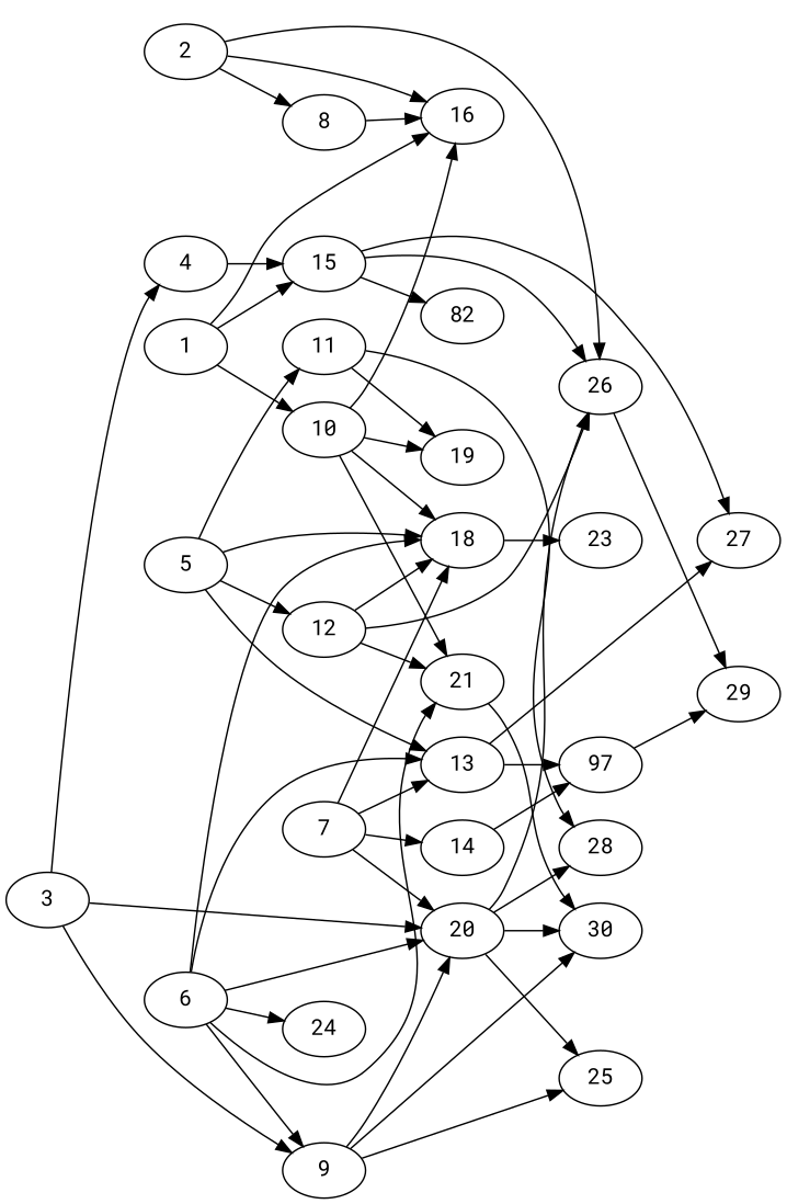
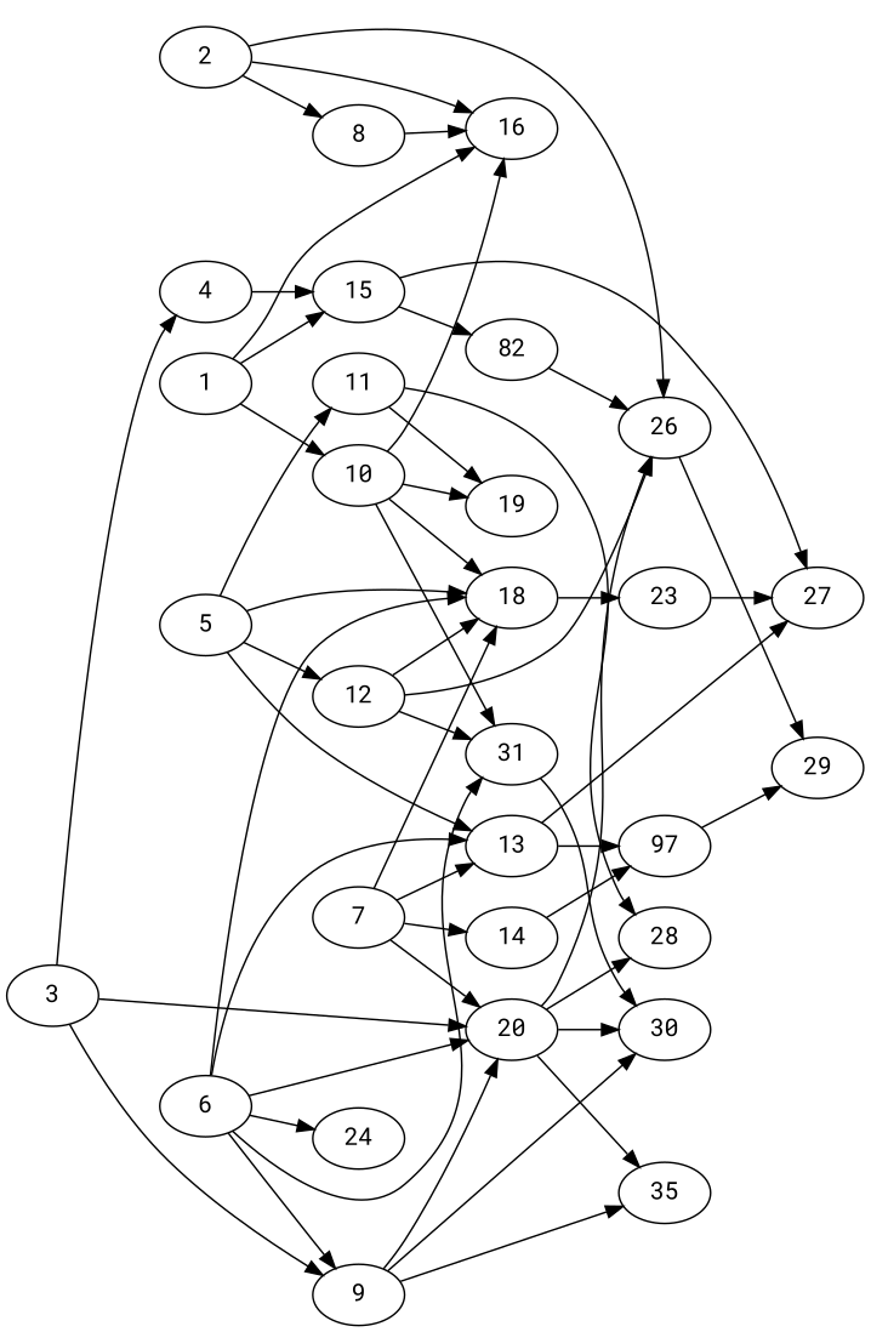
  digraph {
    fontname="Roboto Mono"
    rankdir=LR
    node [alpha=0.11 fontname="Roboto Mono"]
    edge [fontname="Roboto Mono"]
    1 [alpha=0.17]
    10 [alpha=0.18]
    15
    16 [alpha=0.08]
    18 [alpha=0.10]
-   21
+   21 [label=31]
    19 [alpha=0.10]
    13 [alpha=0.13]
    n9 [alpha=0.08 label=97]
    27
    26
    n12 [alpha=0.06 label=82]
    23 [alpha=0.17]
    30 [alpha=0.07]
    29 [alpha=0.19]
    2 [alpha=0.13]
    8 [alpha=0.06]
    3 [alpha=0.14]
    9 [alpha=0.17]
    20 [alpha=0.08]
    4 [alpha=0.20]
-   25 [alpha=0.19]
+   25 [alpha=0.19 label=35]
    28 [alpha=0.12]
    5 [alpha=0.13]
    11 [alpha=0.08]
    12 [alpha=0.15]
    6 [alpha=0.02]
    24 [alpha=0.07]
    7 [alpha=0.09]
    14 [alpha=0.02]
    1 -> 10
    1 -> 15
    1 -> 16
    10 -> 16
    10 -> 18
    10 -> 21
    10 -> 19
    15 -> 27
-   15 -> 26
+   n12 -> 26
    15 -> n12
    18 -> 23
    21 -> 30
    13 -> n9
    13 -> 27
    n9 -> 29
    26 -> 29
+   23 -> 27
    2 -> 16
    2 -> 26
    2 -> 8
    8 -> 16
    3 -> 9
    3 -> 20
    3 -> 4
    9 -> 30
    9 -> 20
    9 -> 25
    20 -> 26
    20 -> 30
    20 -> 25
    20 -> 28
    4 -> 15
    5 -> 18
    5 -> 13
    5 -> 11
    5 -> 12
    11 -> 19
    11 -> 28
    12 -> 18
    12 -> 21
    12 -> 26
    6 -> 18
    6 -> 21
    6 -> 13
    6 -> 9
    6 -> 20
    6 -> 24
    7 -> 18
    7 -> 13
    7 -> 20
    7 -> 14
    14 -> n9
  }
